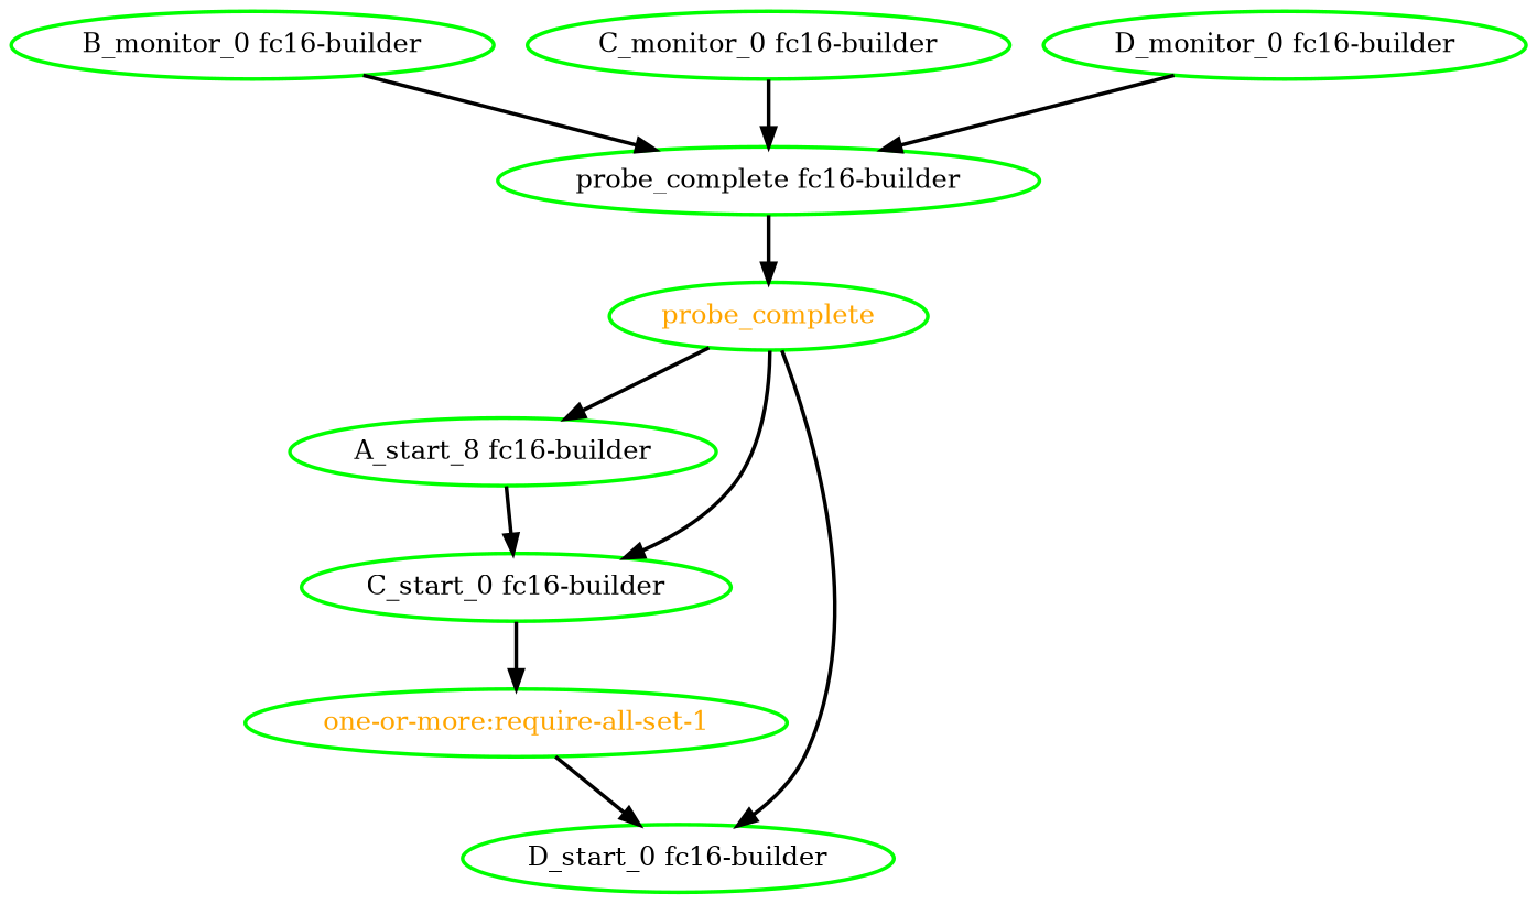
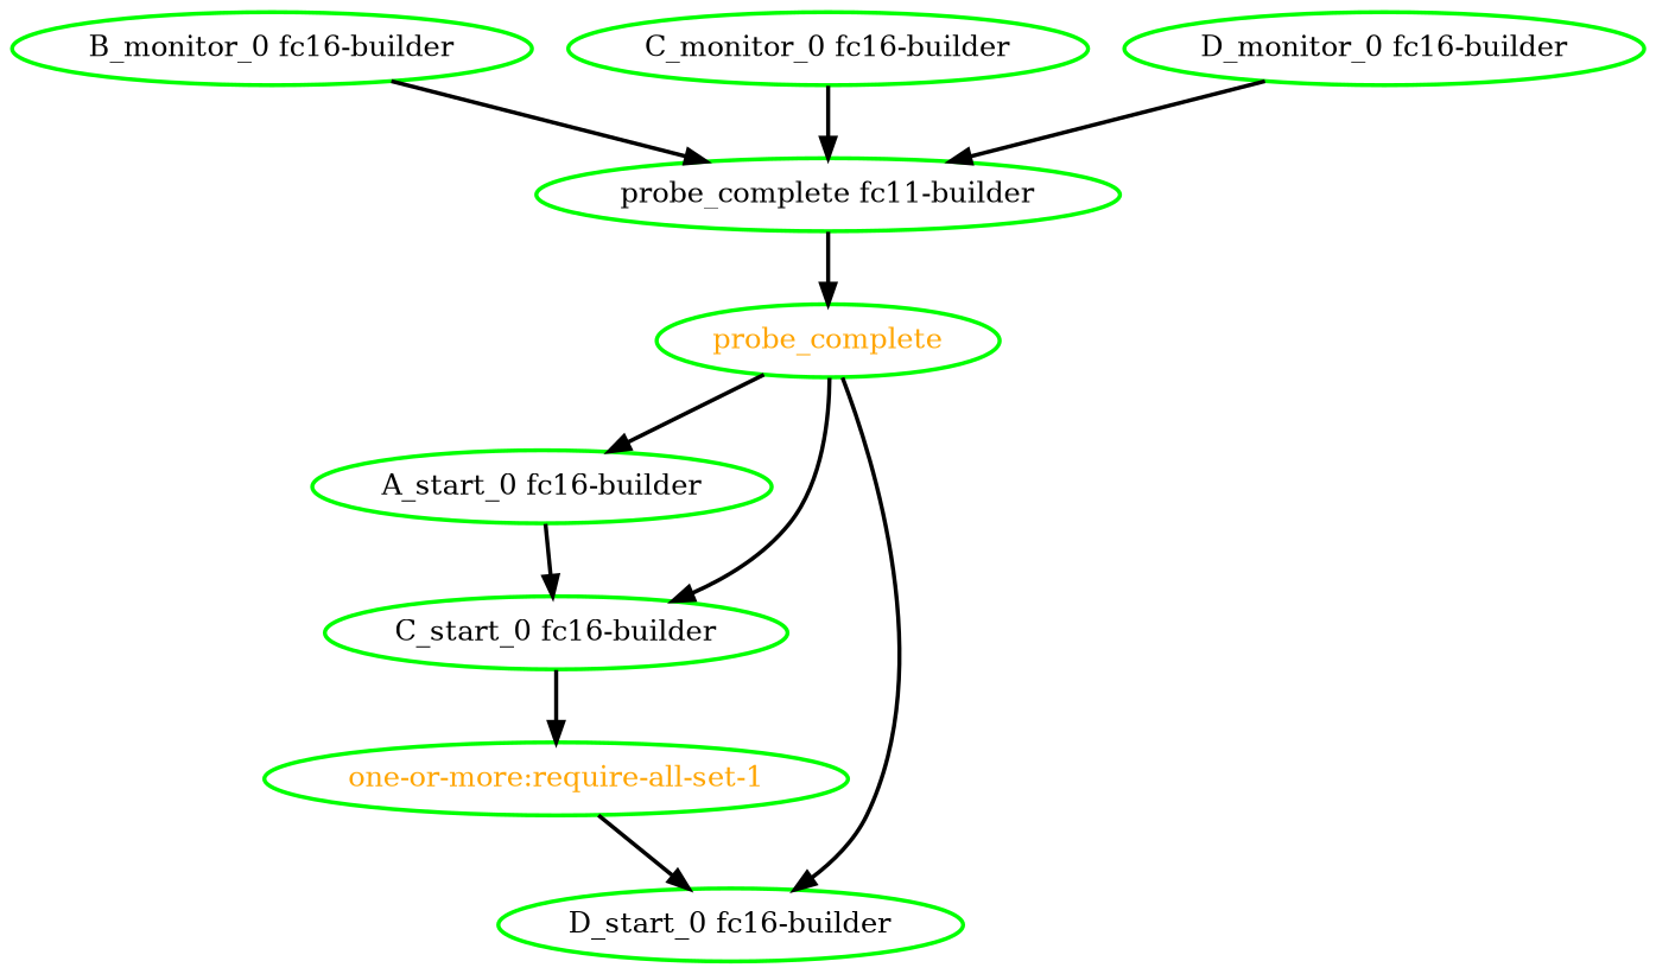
  digraph {
    node [color=green fontcolor=black style=bold]
    edge [style=bold]
    probe_complete [fontcolor=orange]
-   "probe_complete fc16-builder"
-   "A_start_0 fc16-builder" [label="A_start_8 fc16-builder"]
+   "probe_complete fc16-builder" [label="probe_complete fc11-builder"]
+   "A_start_0 fc16-builder"
    "C_start_0 fc16-builder"
    "D_start_0 fc16-builder"
    "one-or-more:require-all-set-1" [fontcolor=orange]
    "B_monitor_0 fc16-builder"
    "C_monitor_0 fc16-builder"
    "D_monitor_0 fc16-builder"
    probe_complete -> "A_start_0 fc16-builder"
    probe_complete -> "C_start_0 fc16-builder"
    probe_complete -> "D_start_0 fc16-builder"
    "probe_complete fc16-builder" -> probe_complete
    "A_start_0 fc16-builder" -> "C_start_0 fc16-builder"
    "C_start_0 fc16-builder" -> "one-or-more:require-all-set-1"
    "one-or-more:require-all-set-1" -> "D_start_0 fc16-builder"
    "B_monitor_0 fc16-builder" -> "probe_complete fc16-builder"
    "C_monitor_0 fc16-builder" -> "probe_complete fc16-builder"
    "D_monitor_0 fc16-builder" -> "probe_complete fc16-builder"
  }
